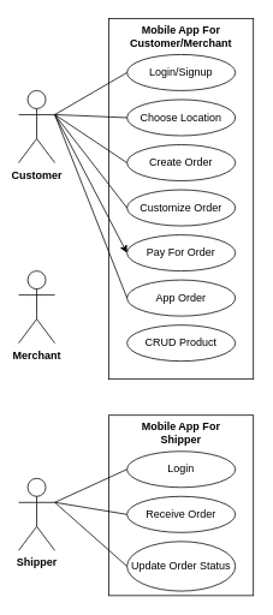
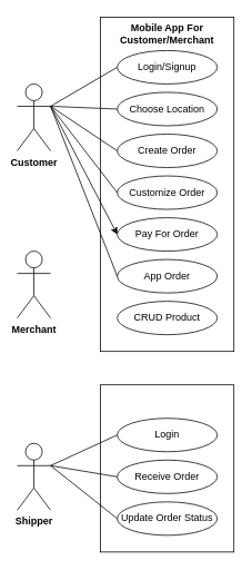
  <mxCell id="0" />
  <mxCell id="1" parent="0" />
  <mxCell id="2" value="" style="rounded=0;whiteSpace=wrap;html=1;fillColor=none;" vertex="1" parent="1"><mxGeometry x="120" y="460" width="160" height="200" as="geometry" /></mxCell>
  <mxCell id="3" value="" style="rounded=0;whiteSpace=wrap;html=1;fillColor=none;" vertex="1" parent="1"><mxGeometry x="120" y="20" width="160" height="400" as="geometry" /></mxCell>
  <mxCell id="4" value="Login/Signup" style="ellipse;whiteSpace=wrap;html=1;" vertex="1" parent="1"><mxGeometry x="140" y="60" width="120" height="40" as="geometry" /></mxCell>
  <mxCell id="5" value="Choose Location" style="ellipse;whiteSpace=wrap;html=1;" vertex="1" parent="1"><mxGeometry x="140" y="110" width="120" height="40" as="geometry" /></mxCell>
  <mxCell id="6" value="Create Order" style="ellipse;whiteSpace=wrap;html=1;" vertex="1" parent="1"><mxGeometry x="140" y="160" width="120" height="40" as="geometry" /></mxCell>
  <mxCell id="7" value="Customize Order" style="ellipse;whiteSpace=wrap;html=1;" vertex="1" parent="1"><mxGeometry x="140" y="210" width="120" height="40" as="geometry" /></mxCell>
  <mxCell id="8" value="Pay For Order" style="ellipse;whiteSpace=wrap;html=1;" vertex="1" parent="1"><mxGeometry x="140" y="260" width="120" height="40" as="geometry" /></mxCell>
  <mxCell id="9" value="App Order" style="ellipse;whiteSpace=wrap;html=1;" vertex="1" parent="1"><mxGeometry x="140" y="310" width="120" height="40" as="geometry" /></mxCell>
  <mxCell id="10" value="CRUD Product" style="ellipse;whiteSpace=wrap;html=1;" vertex="1" parent="1"><mxGeometry x="140" y="360" width="120" height="40" as="geometry" /></mxCell>
  <mxCell id="11" value="&lt;b&gt;Mobile App For Customer/Merchant&lt;/b&gt;" style="text;html=1;strokeColor=none;fillColor=none;align=center;verticalAlign=middle;whiteSpace=wrap;rounded=0;" vertex="1" parent="1"><mxGeometry x="140" y="30" width="120" height="20" as="geometry" /></mxCell>
  <mxCell id="12" value="&lt;b&gt;Customer&lt;/b&gt;" style="shape=umlActor;verticalLabelPosition=bottom;verticalAlign=top;html=1;outlineConnect=0;fillColor=none;" vertex="1" parent="1"><mxGeometry x="20" y="100" width="40" height="80" as="geometry" /></mxCell>
  <mxCell id="13" value="&lt;b&gt;Merchant&lt;/b&gt;" style="shape=umlActor;verticalLabelPosition=bottom;verticalAlign=top;html=1;outlineConnect=0;fillColor=none;" vertex="1" parent="1"><mxGeometry x="20" y="300" width="40" height="80" as="geometry" /></mxCell>
  <mxCell id="14" value="Login" style="ellipse;whiteSpace=wrap;html=1;" vertex="1" parent="1"><mxGeometry x="140" y="500" width="120" height="40" as="geometry" /></mxCell>
  <mxCell id="15" value="Receive Order" style="ellipse;whiteSpace=wrap;html=1;" vertex="1" parent="1"><mxGeometry x="140" y="550" width="120" height="40" as="geometry" /></mxCell>
- <mxCell id="16" value="Update Order Status" style="ellipse;whiteSpace=wrap;html=1;" vertex="1" parent="1"><mxGeometry x="140" y="600" width="120" height="55" as="geometry" /></mxCell>
- <mxCell id="17" value="&lt;b&gt;Mobile App For Shipper&lt;/b&gt;" style="text;html=1;strokeColor=none;fillColor=none;align=center;verticalAlign=middle;whiteSpace=wrap;rounded=0;" vertex="1" parent="1"><mxGeometry x="155" y="470" width="90" height="20" as="geometry" /></mxCell>
+ <mxCell id="16" value="Update Order Status" style="ellipse;whiteSpace=wrap;html=1;" vertex="1" parent="1"><mxGeometry x="140" y="600" width="120" height="40" as="geometry" /></mxCell>
  <mxCell id="18" value="&lt;b&gt;Shipper&lt;/b&gt;" style="shape=umlActor;verticalLabelPosition=bottom;verticalAlign=top;html=1;outlineConnect=0;fillColor=none;" vertex="1" parent="1"><mxGeometry x="20" y="530" width="40" height="80" as="geometry" /></mxCell>
  <mxCell id="19" value="" style="endArrow=none;html=1;entryX=0;entryY=0.5;entryDx=0;entryDy=0;exitX=1;exitY=0.333;exitDx=0;exitDy=0;exitPerimeter=0;" edge="1" parent="1" source="18" target="14"><mxGeometry width="50" height="50" relative="1" as="geometry"><mxPoint x="60" y="630" as="sourcePoint" /><mxPoint x="110" y="580" as="targetPoint" /></mxGeometry></mxCell>
  <mxCell id="20" value="" style="endArrow=none;html=1;exitX=1;exitY=0.333;exitDx=0;exitDy=0;exitPerimeter=0;entryX=0;entryY=0.5;entryDx=0;entryDy=0;" edge="1" parent="1" source="18" target="15"><mxGeometry width="50" height="50" relative="1" as="geometry"><mxPoint x="70" y="710" as="sourcePoint" /><mxPoint x="120" y="660" as="targetPoint" /></mxGeometry></mxCell>
  <mxCell id="21" value="" style="endArrow=none;html=1;entryX=0;entryY=0.5;entryDx=0;entryDy=0;exitX=1;exitY=0.333;exitDx=0;exitDy=0;exitPerimeter=0;" edge="1" parent="1" source="18" target="16"><mxGeometry width="50" height="50" relative="1" as="geometry"><mxPoint x="80" y="610" as="sourcePoint" /><mxPoint x="120" y="520" as="targetPoint" /></mxGeometry></mxCell>
  <mxCell id="22" value="" style="endArrow=none;html=1;exitX=1;exitY=0.333;exitDx=0;exitDy=0;exitPerimeter=0;entryX=0;entryY=0.5;entryDx=0;entryDy=0;" edge="1" parent="1" source="12" target="4"><mxGeometry width="50" height="50" relative="1" as="geometry"><mxPoint x="80" y="120" as="sourcePoint" /><mxPoint x="120" y="60" as="targetPoint" /></mxGeometry></mxCell>
  <mxCell id="23" value="" style="endArrow=none;html=1;exitX=1;exitY=0.333;exitDx=0;exitDy=0;exitPerimeter=0;entryX=0;entryY=0.5;entryDx=0;entryDy=0;" edge="1" parent="1" source="12" target="5"><mxGeometry width="50" height="50" relative="1" as="geometry"><mxPoint x="70" y="190" as="sourcePoint" /><mxPoint x="120" y="140" as="targetPoint" /></mxGeometry></mxCell>
  <mxCell id="24" value="" style="endArrow=none;html=1;entryX=0;entryY=0.5;entryDx=0;entryDy=0;exitX=1;exitY=0.333;exitDx=0;exitDy=0;exitPerimeter=0;" edge="1" parent="1" source="12" target="6"><mxGeometry width="50" height="50" relative="1" as="geometry"><mxPoint x="50" y="260" as="sourcePoint" /><mxPoint x="100" y="210" as="targetPoint" /></mxGeometry></mxCell>
  <mxCell id="25" value="" style="endArrow=none;html=1;entryX=0;entryY=0.5;entryDx=0;entryDy=0;exitX=1;exitY=0.333;exitDx=0;exitDy=0;exitPerimeter=0;" edge="1" parent="1" source="12" target="7"><mxGeometry width="50" height="50" relative="1" as="geometry"><mxPoint x="60" y="130" as="sourcePoint" /><mxPoint x="110" y="220" as="targetPoint" /></mxGeometry></mxCell>
  <mxCell id="26" value="" style="endArrow=classic;html=1;entryX=0;entryY=0.5;entryDx=0;entryDy=0;exitX=1;exitY=0.333;exitDx=0;exitDy=0;exitPerimeter=0;" edge="1" parent="1" source="12" target="8"><mxGeometry width="50" height="50" relative="1" as="geometry"><mxPoint x="70" y="280" as="sourcePoint" /><mxPoint x="120" y="230" as="targetPoint" /></mxGeometry></mxCell>
  <mxCell id="27" value="" style="endArrow=none;html=1;entryX=0;entryY=0.5;entryDx=0;entryDy=0;exitX=1;exitY=0.333;exitDx=0;exitDy=0;exitPerimeter=0;" edge="1" parent="1" source="12" target="9"><mxGeometry width="50" height="50" relative="1" as="geometry"><mxPoint x="30" y="280" as="sourcePoint" /><mxPoint x="80" y="230" as="targetPoint" /></mxGeometry></mxCell>
